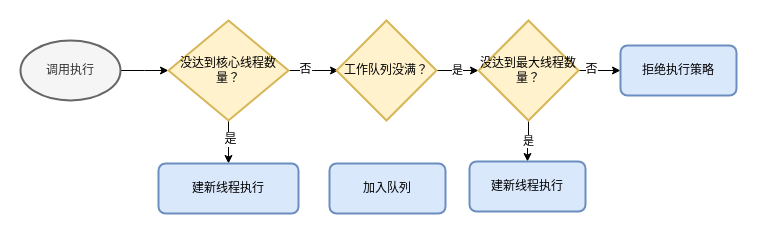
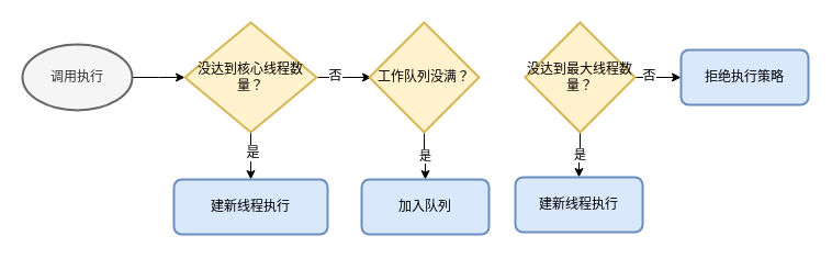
  <mxCell id="0" />
  <mxCell id="1" parent="0" />
  <mxCell id="2" value="" style="edgeStyle=orthogonalEdgeStyle;rounded=0;orthogonalLoop=1;jettySize=auto;html=1;" edge="1" parent="1" source="3"><mxGeometry relative="1" as="geometry"><mxPoint x="168" y="70" as="targetPoint" /></mxGeometry></mxCell>
  <mxCell id="3" value="调用执行" style="strokeWidth=2;html=1;shape=mxgraph.flowchart.start_1;whiteSpace=wrap;fillColor=#f5f5f5;strokeColor=#666666;fontColor=#333333;" vertex="1" parent="1"><mxGeometry x="20" y="40" width="100" height="60" as="geometry" /></mxCell>
  <mxCell id="4" value="" style="edgeStyle=orthogonalEdgeStyle;rounded=0;orthogonalLoop=1;jettySize=auto;html=1;" edge="1" parent="1" source="8" target="9"><mxGeometry relative="1" as="geometry" /></mxCell>
  <mxCell id="5" value="是" style="text;html=1;resizable=0;points=[];align=center;verticalAlign=middle;labelBackgroundColor=#ffffff;" vertex="1" connectable="0" parent="4"><mxGeometry x="-0.143" y="1" relative="1" as="geometry"><mxPoint as="offset" /></mxGeometry></mxCell>
  <mxCell id="6" style="edgeStyle=orthogonalEdgeStyle;rounded=0;orthogonalLoop=1;jettySize=auto;html=1;exitX=1;exitY=0.5;exitDx=0;exitDy=0;exitPerimeter=0;" edge="1" parent="1" source="8"><mxGeometry relative="1" as="geometry"><mxPoint x="338" y="70" as="targetPoint" /></mxGeometry></mxCell>
  <mxCell id="7" value="否" style="text;html=1;resizable=0;points=[];align=center;verticalAlign=middle;labelBackgroundColor=#ffffff;" vertex="1" connectable="0" parent="6"><mxGeometry x="-0.36" y="2" relative="1" as="geometry"><mxPoint as="offset" /></mxGeometry></mxCell>
  <mxCell id="8" value="没达到核心线程数量？" style="strokeWidth=2;html=1;shape=mxgraph.flowchart.decision;whiteSpace=wrap;fillColor=#fff2cc;strokeColor=#d6b656;" vertex="1" parent="1"><mxGeometry x="168" y="20" width="120" height="100" as="geometry" /></mxCell>
  <mxCell id="9" value="建新线程执行" style="rounded=1;whiteSpace=wrap;html=1;absoluteArcSize=1;arcSize=14;strokeWidth=2;fillColor=#dae8fc;strokeColor=#6c8ebf;" vertex="1" parent="1"><mxGeometry x="158" y="163" width="140" height="50" as="geometry" /></mxCell>
- <mxCell id="10" value="是" style="edgeStyle=orthogonalEdgeStyle;rounded=0;orthogonalLoop=1;jettySize=auto;html=1;" edge="1" parent="1" source="11" target="16"><mxGeometry relative="1" as="geometry" /></mxCell>
+ <mxCell id="10" value="是" style="edgeStyle=orthogonalEdgeStyle;rounded=0;orthogonalLoop=1;jettySize=auto;html=1;" edge="1" parent="1" source="11" target="12"><mxGeometry relative="1" as="geometry" /></mxCell>
  <mxCell id="11" value="工作队列没满？" style="strokeWidth=2;html=1;shape=mxgraph.flowchart.decision;whiteSpace=wrap;fillColor=#fff2cc;strokeColor=#d6b656;" vertex="1" parent="1"><mxGeometry x="336" y="20" width="100" height="100" as="geometry" /></mxCell>
  <mxCell id="12" value="加入队列" style="rounded=1;whiteSpace=wrap;html=1;absoluteArcSize=1;arcSize=14;strokeWidth=2;fillColor=#dae8fc;strokeColor=#6c8ebf;" vertex="1" parent="1"><mxGeometry x="329" y="163" width="116" height="50" as="geometry" /></mxCell>
  <mxCell id="13" value="是" style="edgeStyle=orthogonalEdgeStyle;rounded=0;orthogonalLoop=1;jettySize=auto;html=1;entryX=0.5;entryY=0;entryDx=0;entryDy=0;" edge="1" parent="1" source="16" target="17"><mxGeometry relative="1" as="geometry"><mxPoint x="528" y="200" as="targetPoint" /></mxGeometry></mxCell>
  <mxCell id="14" value="" style="edgeStyle=orthogonalEdgeStyle;rounded=0;orthogonalLoop=1;jettySize=auto;html=1;" edge="1" parent="1" source="16" target="18"><mxGeometry relative="1" as="geometry" /></mxCell>
  <mxCell id="15" value="否" style="text;html=1;resizable=0;points=[];align=center;verticalAlign=middle;labelBackgroundColor=#ffffff;" vertex="1" connectable="0" parent="14"><mxGeometry x="-0.429" y="2" relative="1" as="geometry"><mxPoint as="offset" /></mxGeometry></mxCell>
  <mxCell id="16" value="没达到最大线程数量？" style="strokeWidth=2;html=1;shape=mxgraph.flowchart.decision;whiteSpace=wrap;fillColor=#fff2cc;strokeColor=#d6b656;" vertex="1" parent="1"><mxGeometry x="478" y="20" width="100" height="100" as="geometry" /></mxCell>
  <mxCell id="17" value="建新线程执行" style="rounded=1;whiteSpace=wrap;html=1;absoluteArcSize=1;arcSize=14;strokeWidth=2;fillColor=#dae8fc;strokeColor=#6c8ebf;" vertex="1" parent="1"><mxGeometry x="469" y="161" width="116" height="50" as="geometry" /></mxCell>
  <mxCell id="18" value="拒绝执行策略" style="rounded=1;whiteSpace=wrap;html=1;absoluteArcSize=1;arcSize=14;strokeWidth=2;fillColor=#dae8fc;strokeColor=#6c8ebf;" vertex="1" parent="1"><mxGeometry x="620" y="45" width="116" height="50" as="geometry" /></mxCell>
